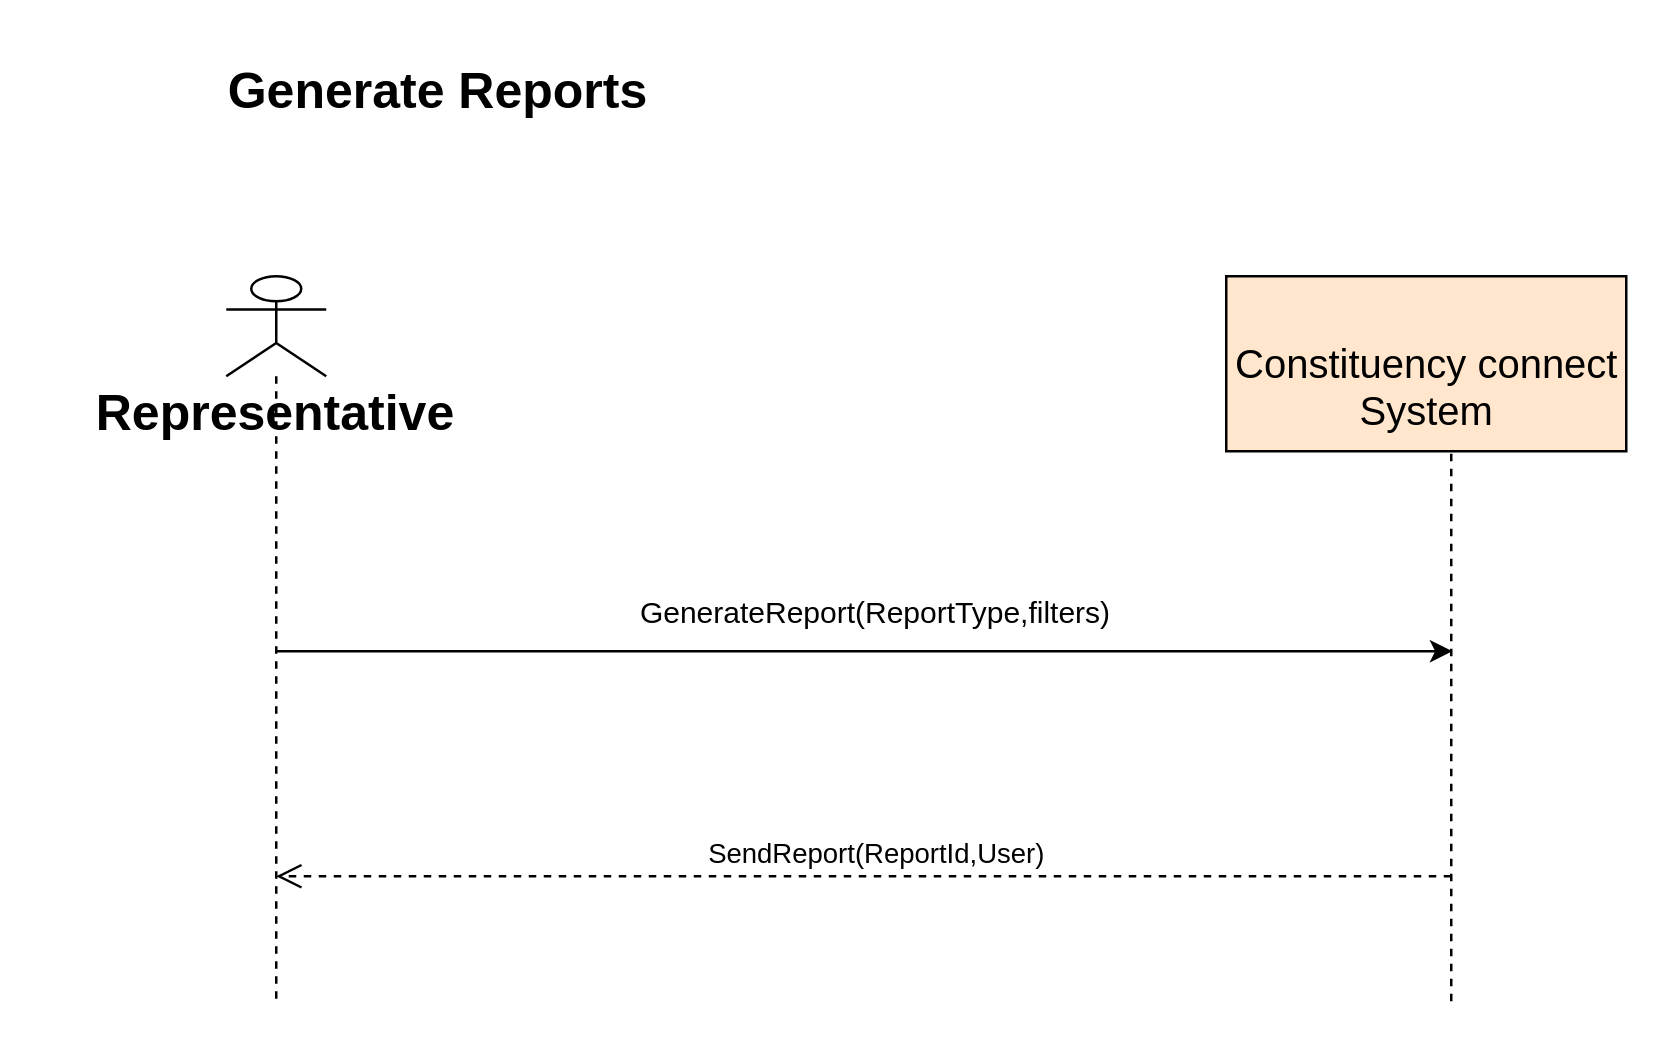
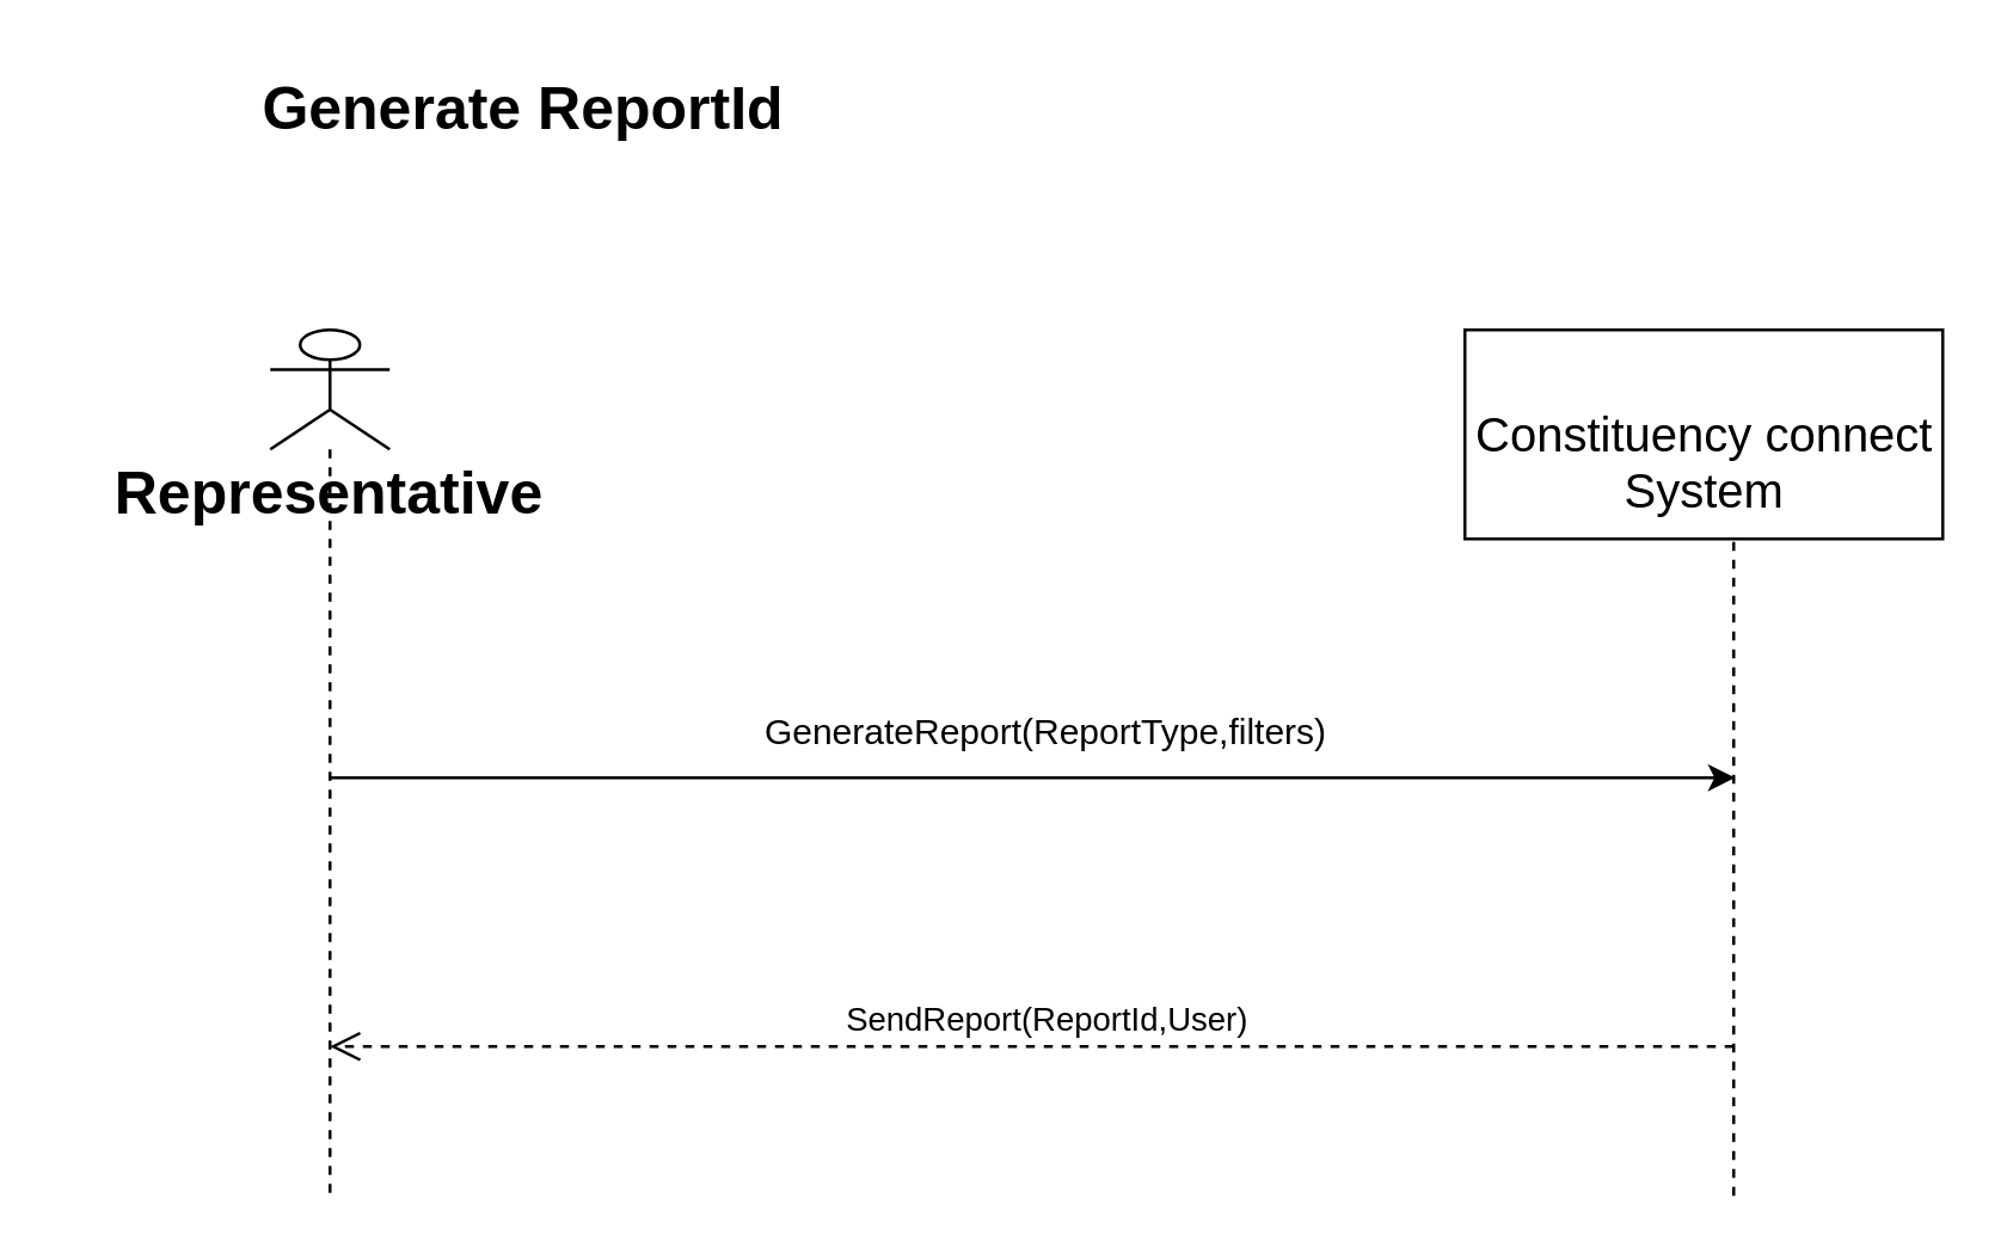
  <mxCell id="0" />
  <mxCell id="1" parent="0" />
- <mxCell id="2" value="&lt;br&gt;&lt;div&gt;Constituency connect&lt;/div&gt;&lt;div&gt;System&lt;/div&gt;" style="html=1;align=center;verticalAlign=middle;dashed=0;fontSize=16;fillColor=#ffe6cc;" vertex="1" parent="1"><mxGeometry x="490" y="110" width="160" height="70" as="geometry" /></mxCell>
+ <mxCell id="2" value="&lt;br&gt;&lt;div&gt;Constituency connect&lt;/div&gt;&lt;div&gt;System&lt;/div&gt;" style="html=1;align=center;verticalAlign=middle;dashed=0;fontSize=16;" vertex="1" parent="1"><mxGeometry x="490" y="110" width="160" height="70" as="geometry" /></mxCell>
  <mxCell id="3" value="" style="endArrow=none;dashed=1;html=1;rounded=0;entryX=0.5;entryY=1;entryDx=0;entryDy=0;" edge="1" parent="1"><mxGeometry width="50" height="50" relative="1" as="geometry"><mxPoint x="580" y="400" as="sourcePoint" /><mxPoint x="580" y="180" as="targetPoint" /></mxGeometry></mxCell>
  <mxCell id="4" value="" style="endArrow=classic;html=1;rounded=0;" edge="1" parent="1" source="6"><mxGeometry width="50" height="50" relative="1" as="geometry"><mxPoint x="140" y="260" as="sourcePoint" /><mxPoint x="580.5" y="260" as="targetPoint" /><Array as="points"><mxPoint x="460.5" y="260" /></Array></mxGeometry></mxCell>
  <mxCell id="5" value="GenerateReport(ReportType,filters)" style="text;html=1;strokeColor=none;fillColor=none;align=center;verticalAlign=middle;whiteSpace=wrap;rounded=0;" vertex="1" parent="1"><mxGeometry x="225" y="230" width="250" height="30" as="geometry" /></mxCell>
  <mxCell id="6" value="Representative" style="shape=umlLifeline;participant=umlActor;perimeter=lifelinePerimeter;whiteSpace=wrap;html=1;container=1;collapsible=0;recursiveResize=0;verticalAlign=top;spacingTop=36;outlineConnect=0;fontSize=20;fontStyle=1;size=40;" vertex="1" parent="1"><mxGeometry x="90" y="110" width="40" height="290" as="geometry" /></mxCell>
  <mxCell id="7" value="SendReport(ReportId,User)" style="html=1;verticalAlign=bottom;endArrow=open;dashed=1;endSize=8;curved=0;rounded=0;" edge="1" parent="1"><mxGeometry x="-0.02" relative="1" as="geometry"><mxPoint x="580" y="350" as="sourcePoint" /><mxPoint x="110" y="350" as="targetPoint" /><mxPoint as="offset" /></mxGeometry></mxCell>
- <mxCell id="8" value="Generate Reports" style="text;html=1;align=center;verticalAlign=middle;whiteSpace=wrap;rounded=0;fontSize=20;fontStyle=1" vertex="1" parent="1"><mxGeometry x="20" y="20" width="310" height="30" as="geometry" /></mxCell>
+ <mxCell id="8" value="Generate ReportId" style="text;html=1;align=center;verticalAlign=middle;whiteSpace=wrap;rounded=0;fontSize=20;fontStyle=1" vertex="1" parent="1"><mxGeometry x="20" y="20" width="310" height="30" as="geometry" /></mxCell>
